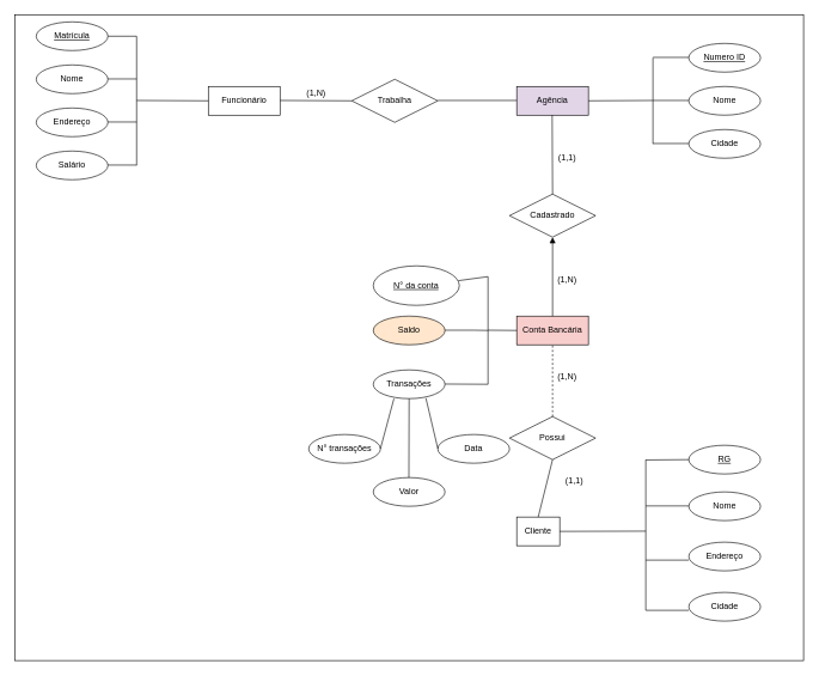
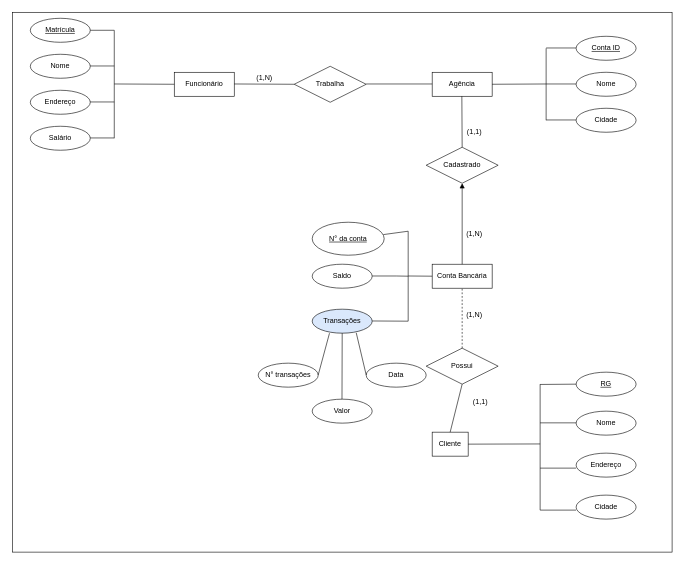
  <mxCell id="0" />
  <mxCell id="1" parent="0" />
  <mxCell id="2" value="" style="rounded=0;whiteSpace=wrap;html=1;" parent="1" vertex="1"><mxGeometry x="20" y="20" width="1100" height="900" as="geometry" /></mxCell>
- <mxCell id="3" value="Agência" style="whiteSpace=wrap;html=1;align=center;fillColor=#e1d5e7;" parent="1" vertex="1"><mxGeometry x="720" y="120" width="100" height="40" as="geometry" /></mxCell>
+ <mxCell id="3" value="Agência" style="whiteSpace=wrap;html=1;align=center;" parent="1" vertex="1"><mxGeometry x="720" y="120" width="100" height="40" as="geometry" /></mxCell>
  <mxCell id="4" value="Funcionário" style="whiteSpace=wrap;html=1;align=center;" parent="1" vertex="1"><mxGeometry x="290" y="120" width="100" height="40" as="geometry" /></mxCell>
  <mxCell id="5" value="" style="endArrow=none;html=1;rounded=0;" parent="1" edge="1"><mxGeometry relative="1" as="geometry"><mxPoint x="190" y="50" as="sourcePoint" /><mxPoint x="190" y="230" as="targetPoint" /></mxGeometry></mxCell>
  <mxCell id="6" value="" style="endArrow=none;html=1;rounded=0;" parent="1" edge="1"><mxGeometry relative="1" as="geometry"><mxPoint x="140" y="109.5" as="sourcePoint" /><mxPoint x="190" y="109.5" as="targetPoint" /></mxGeometry></mxCell>
  <mxCell id="7" value="" style="endArrow=none;html=1;rounded=0;" parent="1" edge="1"><mxGeometry relative="1" as="geometry"><mxPoint x="140" y="229.5" as="sourcePoint" /><mxPoint x="190" y="229.5" as="targetPoint" /></mxGeometry></mxCell>
  <mxCell id="8" value="" style="endArrow=none;html=1;rounded=0;" parent="1" edge="1"><mxGeometry relative="1" as="geometry"><mxPoint x="140" y="169.5" as="sourcePoint" /><mxPoint x="190" y="169.5" as="targetPoint" /></mxGeometry></mxCell>
  <mxCell id="9" value="" style="endArrow=none;html=1;rounded=0;" parent="1" edge="1"><mxGeometry relative="1" as="geometry"><mxPoint x="140" y="50" as="sourcePoint" /><mxPoint x="190" y="50" as="targetPoint" /></mxGeometry></mxCell>
  <mxCell id="10" value="Nome" style="ellipse;whiteSpace=wrap;html=1;align=center;" parent="1" vertex="1"><mxGeometry x="50" y="90" width="100" height="40" as="geometry" /></mxCell>
  <mxCell id="11" value="Matrícula" style="ellipse;whiteSpace=wrap;html=1;align=center;fontStyle=4;" parent="1" vertex="1"><mxGeometry x="50" y="30" width="100" height="40" as="geometry" /></mxCell>
  <mxCell id="12" value="Endereço" style="ellipse;whiteSpace=wrap;html=1;align=center;" parent="1" vertex="1"><mxGeometry x="50" y="150" width="100" height="40" as="geometry" /></mxCell>
  <mxCell id="13" value="Salário" style="ellipse;whiteSpace=wrap;html=1;align=center;" parent="1" vertex="1"><mxGeometry x="50" y="210" width="100" height="40" as="geometry" /></mxCell>
  <mxCell id="14" value="" style="endArrow=none;html=1;rounded=0;" parent="1" edge="1"><mxGeometry relative="1" as="geometry"><mxPoint x="190" y="139.5" as="sourcePoint" /><mxPoint x="290" y="140" as="targetPoint" /></mxGeometry></mxCell>
  <mxCell id="15" value="" style="endArrow=none;html=1;rounded=0;" parent="1" edge="1"><mxGeometry relative="1" as="geometry"><mxPoint x="910" y="80" as="sourcePoint" /><mxPoint x="910" y="200" as="targetPoint" /></mxGeometry></mxCell>
  <mxCell id="16" value="" style="endArrow=none;html=1;rounded=0;" parent="1" edge="1"><mxGeometry relative="1" as="geometry"><mxPoint x="960" y="79.5" as="sourcePoint" /><mxPoint x="910" y="79.5" as="targetPoint" /></mxGeometry></mxCell>
  <mxCell id="17" value="" style="endArrow=none;html=1;rounded=0;" parent="1" edge="1"><mxGeometry relative="1" as="geometry"><mxPoint x="960" y="139.5" as="sourcePoint" /><mxPoint x="910" y="139.5" as="targetPoint" /></mxGeometry></mxCell>
  <mxCell id="18" value="" style="endArrow=none;html=1;rounded=0;" parent="1" edge="1"><mxGeometry relative="1" as="geometry"><mxPoint x="960" y="199.5" as="sourcePoint" /><mxPoint x="910" y="199.5" as="targetPoint" /></mxGeometry></mxCell>
- <mxCell id="19" value="Numero ID" style="ellipse;whiteSpace=wrap;html=1;align=center;fontStyle=4;direction=west;" parent="1" vertex="1"><mxGeometry x="960" y="60" width="100" height="40" as="geometry" /></mxCell>
+ <mxCell id="19" value="Conta ID" style="ellipse;whiteSpace=wrap;html=1;align=center;fontStyle=4;direction=west;" parent="1" vertex="1"><mxGeometry x="960" y="60" width="100" height="40" as="geometry" /></mxCell>
  <mxCell id="20" value="Nome" style="ellipse;whiteSpace=wrap;html=1;align=center;direction=west;" parent="1" vertex="1"><mxGeometry x="960" y="120" width="100" height="40" as="geometry" /></mxCell>
  <mxCell id="21" value="Cidade" style="ellipse;whiteSpace=wrap;html=1;align=center;direction=west;" parent="1" vertex="1"><mxGeometry x="960" y="180" width="100" height="40" as="geometry" /></mxCell>
  <mxCell id="22" value="Cliente" style="whiteSpace=wrap;html=1;align=center;" parent="1" vertex="1"><mxGeometry x="720" y="720" width="60" height="40" as="geometry" /></mxCell>
  <mxCell id="23" value="RG" style="ellipse;whiteSpace=wrap;html=1;align=center;fontStyle=4;" parent="1" vertex="1"><mxGeometry x="960" y="620" width="100" height="40" as="geometry" /></mxCell>
  <mxCell id="24" value="Nome" style="ellipse;whiteSpace=wrap;html=1;align=center;" parent="1" vertex="1"><mxGeometry x="960" y="685" width="100" height="40" as="geometry" /></mxCell>
  <mxCell id="25" value="Endereço" style="ellipse;whiteSpace=wrap;html=1;align=center;" parent="1" vertex="1"><mxGeometry x="960" y="755" width="100" height="40" as="geometry" /></mxCell>
  <mxCell id="26" value="Cidade" style="ellipse;whiteSpace=wrap;html=1;align=center;" parent="1" vertex="1"><mxGeometry x="960" y="825" width="100" height="40" as="geometry" /></mxCell>
  <mxCell id="27" value="" style="endArrow=none;html=1;rounded=0;entryX=1;entryY=0.5;entryDx=0;entryDy=0;" parent="1" target="3" edge="1"><mxGeometry relative="1" as="geometry"><mxPoint x="910" y="139.5" as="sourcePoint" /><mxPoint x="860" y="139.5" as="targetPoint" /></mxGeometry></mxCell>
  <mxCell id="28" value="Trabalha" style="shape=rhombus;perimeter=rhombusPerimeter;whiteSpace=wrap;html=1;align=center;" parent="1" vertex="1"><mxGeometry x="490" y="110" width="120" height="60" as="geometry" /></mxCell>
  <mxCell id="29" value="" style="endArrow=none;html=1;rounded=0;" parent="1" edge="1"><mxGeometry relative="1" as="geometry"><mxPoint x="390" y="139.5" as="sourcePoint" /><mxPoint x="490" y="140" as="targetPoint" /></mxGeometry></mxCell>
  <mxCell id="30" value="" style="endArrow=none;html=1;rounded=0;" parent="1" edge="1"><mxGeometry relative="1" as="geometry"><mxPoint x="610" y="139.5" as="sourcePoint" /><mxPoint x="720" y="139.5" as="targetPoint" /></mxGeometry></mxCell>
  <mxCell id="31" value="(1,N)" style="text;html=1;align=center;verticalAlign=middle;resizable=0;points=[];autosize=1;strokeColor=none;" parent="1" vertex="1"><mxGeometry x="420" y="120" width="40" height="20" as="geometry" /></mxCell>
- <mxCell id="32" value="Cadastrado" style="shape=rhombus;perimeter=rhombusPerimeter;whiteSpace=wrap;html=1;align=center;" parent="1" vertex="1"><mxGeometry x="710" y="270" width="120" height="60" as="geometry" /></mxCell>
+ <mxCell id="32" value="Cadastrado" style="shape=rhombus;perimeter=rhombusPerimeter;whiteSpace=wrap;html=1;align=center;" parent="1" vertex="1"><mxGeometry x="710" y="245" width="120" height="60" as="geometry" /></mxCell>
  <mxCell id="33" value="" style="endArrow=none;html=1;rounded=0;entryX=0.5;entryY=0;entryDx=0;entryDy=0;" parent="1" target="32" edge="1"><mxGeometry relative="1" as="geometry"><mxPoint x="769.5" y="160" as="sourcePoint" /><mxPoint x="769.5" y="300" as="targetPoint" /></mxGeometry></mxCell>
  <mxCell id="34" value="(1,N)" style="text;html=1;align=center;verticalAlign=middle;resizable=0;points=[];autosize=1;strokeColor=none;" parent="1" vertex="1"><mxGeometry x="770" y="380" width="40" height="20" as="geometry" /></mxCell>
  <mxCell id="35" value="(1,1)" style="text;html=1;align=center;verticalAlign=middle;resizable=0;points=[];autosize=1;strokeColor=none;" parent="1" vertex="1"><mxGeometry x="780" y="660" width="40" height="20" as="geometry" /></mxCell>
  <mxCell id="36" value="" style="endArrow=none;html=1;rounded=0;" parent="1" edge="1"><mxGeometry relative="1" as="geometry"><mxPoint x="900" y="850" as="sourcePoint" /><mxPoint x="960" y="850" as="targetPoint" /></mxGeometry></mxCell>
  <mxCell id="37" value="" style="endArrow=none;html=1;rounded=0;" parent="1" edge="1"><mxGeometry relative="1" as="geometry"><mxPoint x="900" y="780" as="sourcePoint" /><mxPoint x="960" y="780" as="targetPoint" /></mxGeometry></mxCell>
  <mxCell id="38" value="" style="endArrow=none;html=1;rounded=0;" parent="1" edge="1"><mxGeometry relative="1" as="geometry"><mxPoint x="900" y="704.5" as="sourcePoint" /><mxPoint x="960" y="704.5" as="targetPoint" /></mxGeometry></mxCell>
  <mxCell id="39" value="" style="endArrow=none;html=1;rounded=0;" parent="1" edge="1"><mxGeometry relative="1" as="geometry"><mxPoint x="900" y="640.5" as="sourcePoint" /><mxPoint x="960" y="640" as="targetPoint" /></mxGeometry></mxCell>
  <mxCell id="40" value="" style="endArrow=none;html=1;rounded=0;" parent="1" edge="1"><mxGeometry relative="1" as="geometry"><mxPoint x="900" y="640" as="sourcePoint" /><mxPoint x="900" y="850" as="targetPoint" /></mxGeometry></mxCell>
  <mxCell id="41" value="" style="endArrow=none;html=1;rounded=0;exitX=1;exitY=0.5;exitDx=0;exitDy=0;" parent="1" source="22" edge="1"><mxGeometry relative="1" as="geometry"><mxPoint x="840" y="739.66" as="sourcePoint" /><mxPoint x="900" y="739.66" as="targetPoint" /></mxGeometry></mxCell>
- <mxCell id="42" value="Conta Bancária" style="whiteSpace=wrap;html=1;align=center;fillColor=#f8cecc;" parent="1" vertex="1"><mxGeometry x="720" y="440" width="100" height="40" as="geometry" /></mxCell>
+ <mxCell id="42" value="Conta Bancária" style="whiteSpace=wrap;html=1;align=center;" parent="1" vertex="1"><mxGeometry x="720" y="440" width="100" height="40" as="geometry" /></mxCell>
  <mxCell id="43" value="N° da conta" style="ellipse;whiteSpace=wrap;html=1;align=center;fontStyle=4;" parent="1" vertex="1"><mxGeometry x="520" y="370" width="120" height="55" as="geometry" /></mxCell>
- <mxCell id="44" value="Saldo" style="ellipse;whiteSpace=wrap;html=1;align=center;fillColor=#ffe6cc;" parent="1" vertex="1"><mxGeometry x="520" y="440" width="100" height="40" as="geometry" /></mxCell>
- <mxCell id="45" value="Transações" style="ellipse;whiteSpace=wrap;html=1;align=center;" parent="1" vertex="1"><mxGeometry x="520" y="515" width="100" height="40" as="geometry" /></mxCell>
+ <mxCell id="44" value="Saldo" style="ellipse;whiteSpace=wrap;html=1;align=center;" parent="1" vertex="1"><mxGeometry x="520" y="440" width="100" height="40" as="geometry" /></mxCell>
+ <mxCell id="45" value="Transações" style="ellipse;whiteSpace=wrap;html=1;align=center;fillColor=#dae8fc;" parent="1" vertex="1"><mxGeometry x="520" y="515" width="100" height="40" as="geometry" /></mxCell>
  <mxCell id="46" value="N° transações" style="ellipse;whiteSpace=wrap;html=1;align=center;" parent="1" vertex="1"><mxGeometry x="430" y="605" width="100" height="40" as="geometry" /></mxCell>
  <mxCell id="47" value="Data" style="ellipse;whiteSpace=wrap;html=1;align=center;" parent="1" vertex="1"><mxGeometry x="610" y="605" width="100" height="40" as="geometry" /></mxCell>
  <mxCell id="48" value="Valor" style="ellipse;whiteSpace=wrap;html=1;align=center;" parent="1" vertex="1"><mxGeometry x="520" y="665" width="100" height="40" as="geometry" /></mxCell>
  <mxCell id="49" value="" style="endArrow=none;html=1;rounded=0;entryX=0.288;entryY=1.001;entryDx=0;entryDy=0;entryPerimeter=0;" parent="1" target="45" edge="1"><mxGeometry relative="1" as="geometry"><mxPoint x="530" y="624.66" as="sourcePoint" /><mxPoint x="600" y="624.66" as="targetPoint" /></mxGeometry></mxCell>
  <mxCell id="50" value="" style="endArrow=none;html=1;rounded=0;exitX=0.734;exitY=0.985;exitDx=0;exitDy=0;exitPerimeter=0;" parent="1" source="45" edge="1"><mxGeometry relative="1" as="geometry"><mxPoint x="550" y="624.66" as="sourcePoint" /><mxPoint x="610" y="624.66" as="targetPoint" /></mxGeometry></mxCell>
  <mxCell id="51" value="" style="endArrow=none;html=1;rounded=0;entryX=0.5;entryY=1;entryDx=0;entryDy=0;" parent="1" target="45" edge="1"><mxGeometry relative="1" as="geometry"><mxPoint x="569.66" y="665" as="sourcePoint" /><mxPoint x="569.66" y="595" as="targetPoint" /></mxGeometry></mxCell>
  <mxCell id="52" value="" style="endArrow=none;html=1;rounded=0;" parent="1" edge="1"><mxGeometry relative="1" as="geometry"><mxPoint x="620" y="534.66" as="sourcePoint" /><mxPoint x="680" y="535" as="targetPoint" /></mxGeometry></mxCell>
  <mxCell id="53" value="" style="endArrow=none;html=1;rounded=0;" parent="1" edge="1"><mxGeometry relative="1" as="geometry"><mxPoint x="680" y="385" as="sourcePoint" /><mxPoint x="680" y="535" as="targetPoint" /></mxGeometry></mxCell>
  <mxCell id="54" value="" style="endArrow=none;html=1;rounded=0;" parent="1" edge="1"><mxGeometry relative="1" as="geometry"><mxPoint x="620" y="459.66" as="sourcePoint" /><mxPoint x="680" y="460" as="targetPoint" /><Array as="points"><mxPoint x="660" y="459.66" /></Array></mxGeometry></mxCell>
  <mxCell id="55" value="" style="endArrow=none;html=1;rounded=0;exitX=0.988;exitY=0.375;exitDx=0;exitDy=0;exitPerimeter=0;" parent="1" source="43" edge="1"><mxGeometry relative="1" as="geometry"><mxPoint x="620" y="385" as="sourcePoint" /><mxPoint x="680" y="385" as="targetPoint" /></mxGeometry></mxCell>
  <mxCell id="56" value="" style="endArrow=none;html=1;rounded=0;" parent="1" edge="1"><mxGeometry relative="1" as="geometry"><mxPoint x="680" y="459.66" as="sourcePoint" /><mxPoint x="720" y="460" as="targetPoint" /></mxGeometry></mxCell>
  <mxCell id="57" value="(1,N)" style="text;html=1;align=center;verticalAlign=middle;resizable=0;points=[];autosize=1;strokeColor=none;" parent="1" vertex="1"><mxGeometry x="770" y="515" width="40" height="20" as="geometry" /></mxCell>
  <mxCell id="58" value="" style="endArrow=block;html=1;rounded=0;exitX=0.5;exitY=0;exitDx=0;exitDy=0;entryX=0.5;entryY=1;entryDx=0;entryDy=0;" edge="1" parent="1" source="42" target="32"><mxGeometry relative="1" as="geometry"><mxPoint x="775" y="420" as="sourcePoint" /><mxPoint x="935" y="420" as="targetPoint" /></mxGeometry></mxCell>
  <mxCell id="59" value="" style="endArrow=none;html=1;rounded=0;exitX=0.5;exitY=0;exitDx=0;exitDy=0;" edge="1" parent="1" source="22"><mxGeometry relative="1" as="geometry"><mxPoint x="740" y="609.5" as="sourcePoint" /><mxPoint x="770" y="640" as="targetPoint" /></mxGeometry></mxCell>
  <mxCell id="60" value="Possui" style="shape=rhombus;perimeter=rhombusPerimeter;whiteSpace=wrap;html=1;align=center;" vertex="1" parent="1"><mxGeometry x="710" y="580" width="120" height="60" as="geometry" /></mxCell>
  <mxCell id="61" value="" style="endArrow=none;html=1;rounded=0;exitX=0.5;exitY=0;exitDx=0;exitDy=0;entryX=0.5;entryY=1;entryDx=0;entryDy=0;dashed=1;" edge="1" parent="1" source="60" target="42"><mxGeometry relative="1" as="geometry"><mxPoint x="760" y="570" as="sourcePoint" /><mxPoint x="920" y="570" as="targetPoint" /></mxGeometry></mxCell>
  <mxCell id="62" value="(1,1)" style="text;html=1;align=center;verticalAlign=middle;resizable=0;points=[];autosize=1;strokeColor=none;" vertex="1" parent="1"><mxGeometry x="770" y="210" width="40" height="20" as="geometry" /></mxCell>
